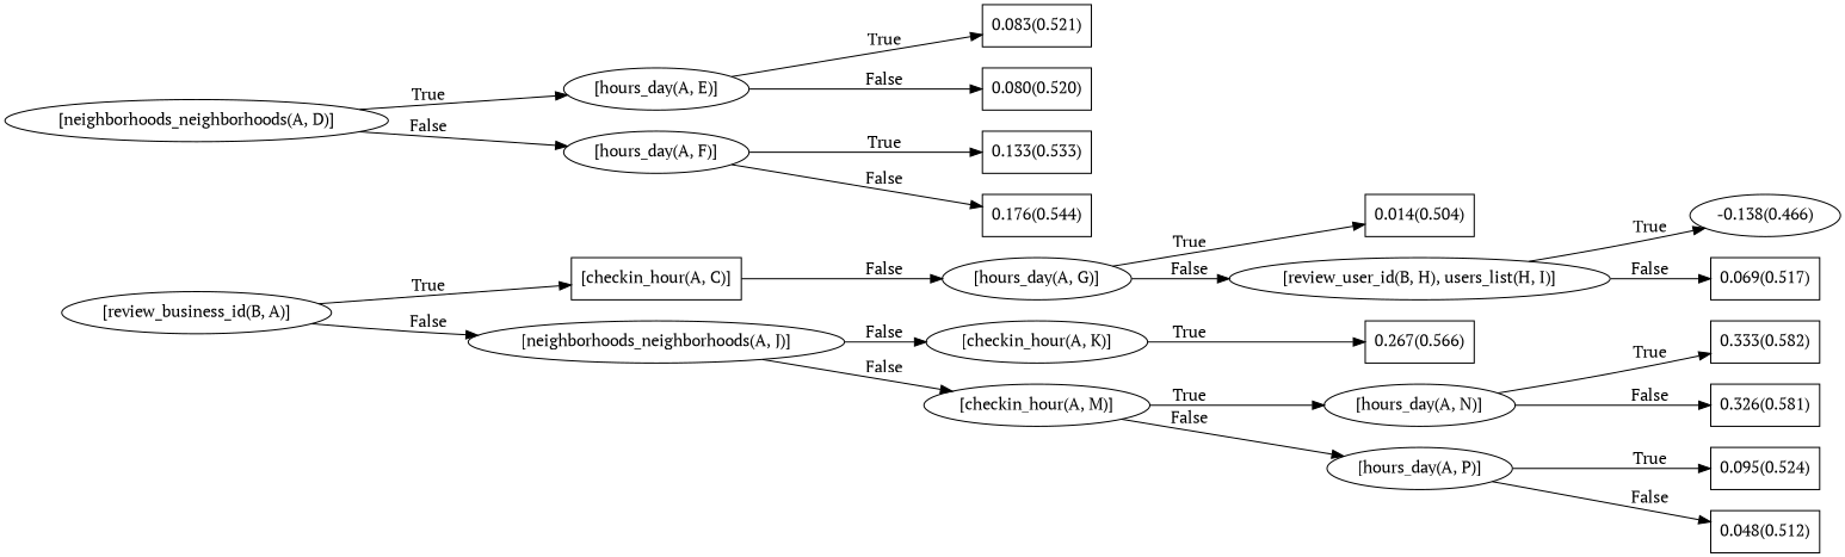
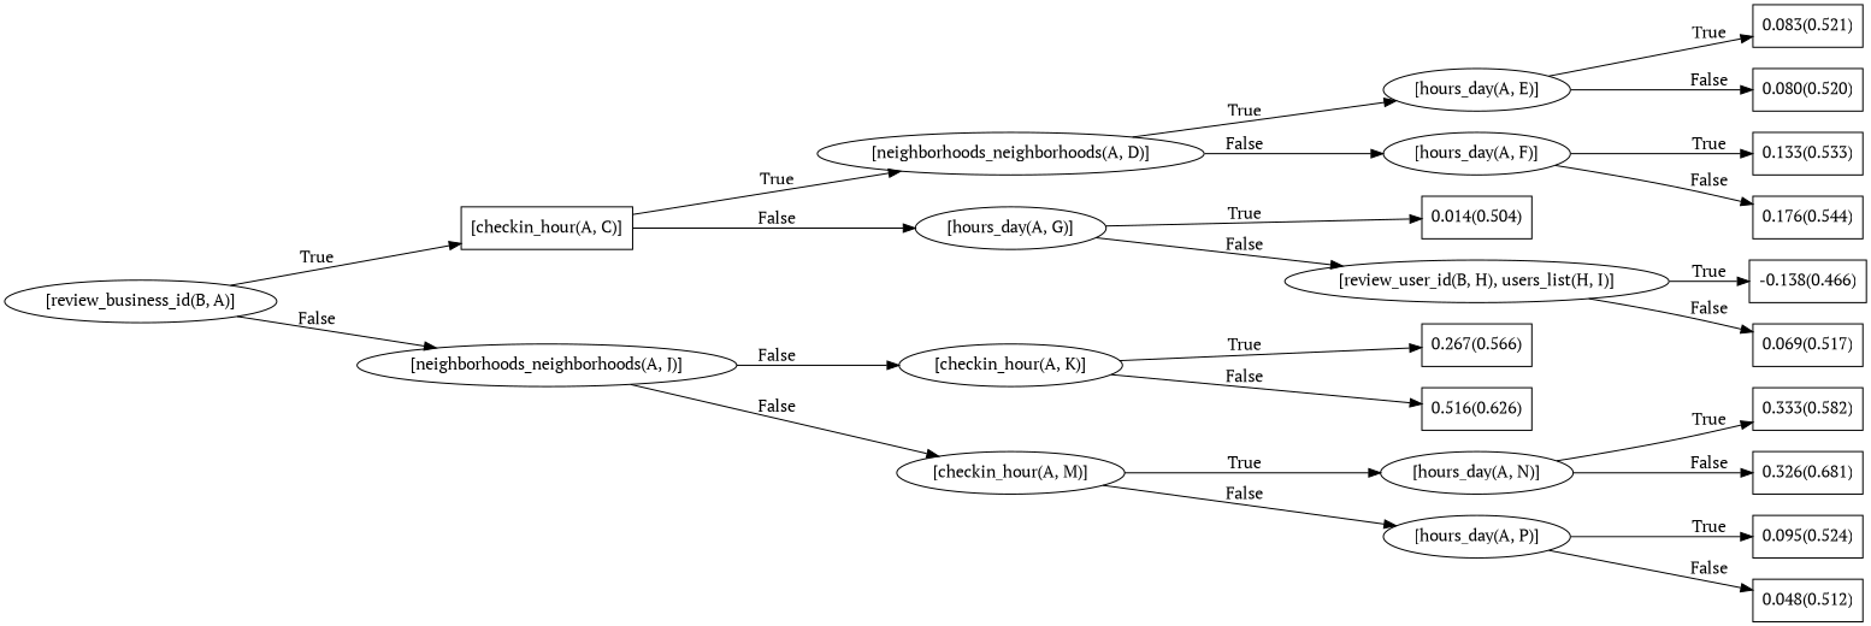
  digraph {
    fontname="PT Serif"
    rankdir=LR
    node [fontname="PT Serif" shape=box]
    edge [fontname="PT Serif"]
    n1 [label="[review_business_id(B, A)]" shape=""]
    n2 [label="[checkin_hour(A, C)]"]
    n3 [label="[neighborhoods_neighborhoods(A, J)]" shape=""]
    n4 [label="[neighborhoods_neighborhoods(A, D)]" shape=""]
    n5 [label="[hours_day(A, G)]" shape=""]
    n6 [label="[checkin_hour(A, K)]" shape=""]
    n7 [label="[checkin_hour(A, M)]" shape=""]
    n8 [label="[hours_day(A, E)]" shape=""]
    n9 [label="[hours_day(A, F)]" shape=""]
    n10 [label="0.014(0.504)"]
    n11 [label="[review_user_id(B, H), users_list(H, I)]" shape=""]
    n12 [label="0.267(0.566)"]
+   n13 [label="0.516(0.626)"]
    n14 [label="[hours_day(A, N)]" shape=""]
    n15 [label="[hours_day(A, P)]" shape=""]
    n16 [label="0.083(0.521)"]
    n17 [label="0.080(0.520)"]
    n18 [label="0.133(0.533)"]
    n19 [label="0.176(0.544)"]
-   n20 [label="-0.138(0.466)" shape=ellipse]
+   n20 [label="-0.138(0.466)"]
    n21 [label="0.069(0.517)"]
    n22 [label="0.333(0.582)"]
-   n23 [label="0.326(0.581)"]
+   n23 [label="0.326(0.681)"]
    n24 [label="0.095(0.524)"]
    n25 [label="0.048(0.512)"]
    n1 -> n2 [label=True]
    n1 -> n3 [label=False]
+   n2 -> n4 [label=True]
    n2 -> n5 [label=False]
    n3 -> n6 [label=False]
    n3 -> n7 [label=False]
    n4 -> n8 [label=True]
    n4 -> n9 [label=False]
    n5 -> n10 [label=True]
    n5 -> n11 [label=False]
    n6 -> n12 [label=True]
+   n6 -> n13 [label=False]
    n7 -> n14 [label=True]
    n7 -> n15 [label=False]
    n8 -> n16 [label=True]
    n8 -> n17 [label=False]
    n9 -> n18 [label=True]
    n9 -> n19 [label=False]
    n11 -> n20 [label=True]
    n11 -> n21 [label=False]
    n14 -> n22 [label=True]
    n14 -> n23 [label=False]
    n15 -> n24 [label=True]
    n15 -> n25 [label=False]
  }
